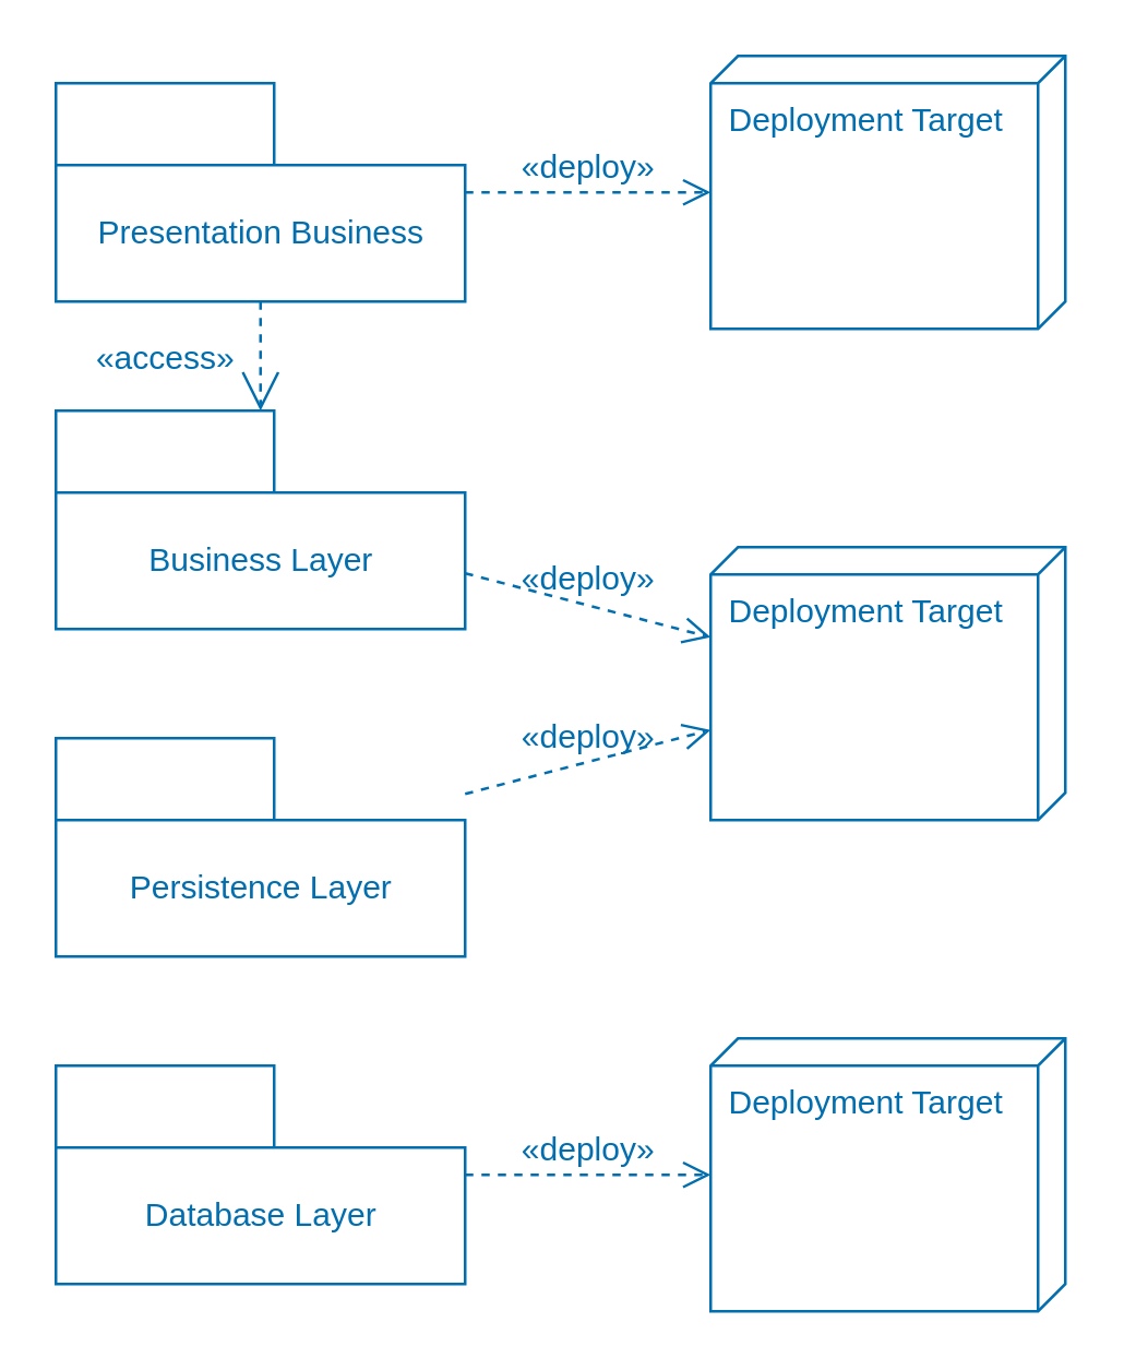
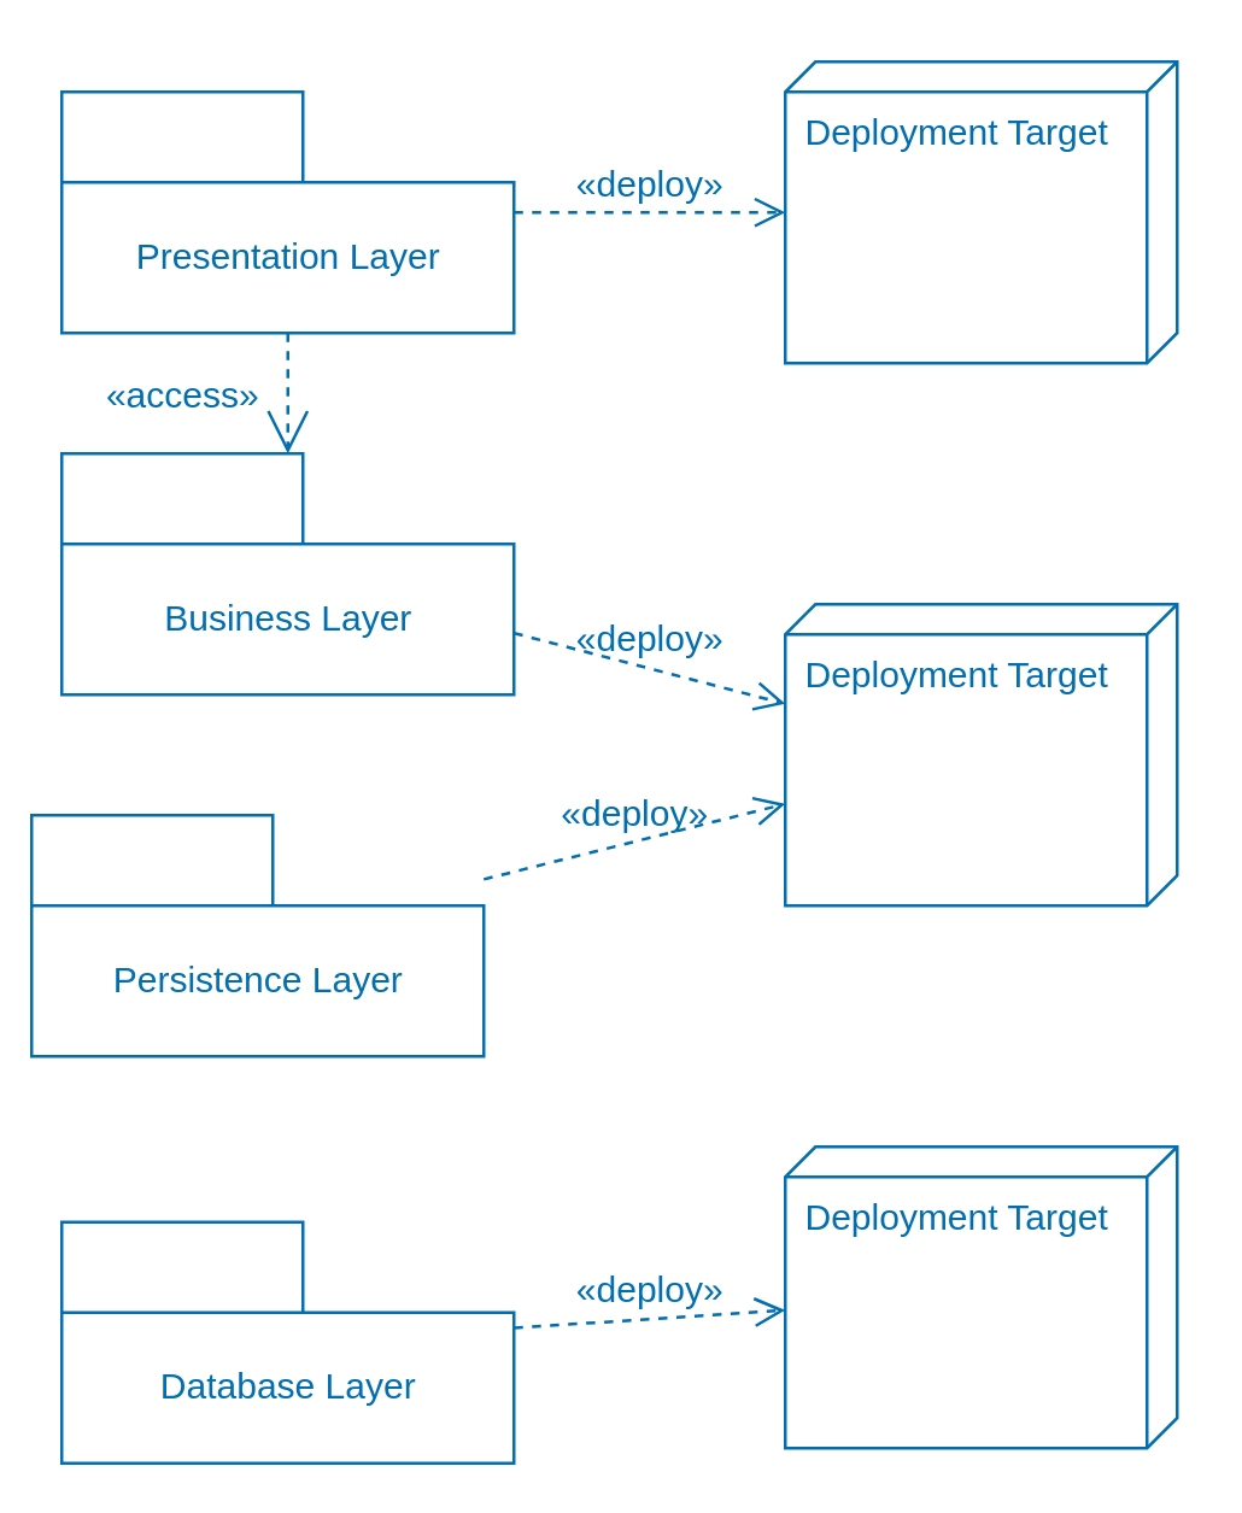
  <mxCell id="0" />
  <mxCell id="1" parent="0" />
- <mxCell id="2" value="Presentation Business" style="shape=folder;fontStyle=0;tabWidth=80;tabHeight=30;tabPosition=left;html=1;boundedLbl=1;fillColor=none;fontColor=#006EAF;strokeColor=#006EAF;" parent="1" vertex="1"><mxGeometry x="20" y="30" width="150" height="80" as="geometry" /></mxCell>
+ <mxCell id="2" value="Presentation Layer" style="shape=folder;fontStyle=0;tabWidth=80;tabHeight=30;tabPosition=left;html=1;boundedLbl=1;fillColor=none;fontColor=#006EAF;strokeColor=#006EAF;" parent="1" vertex="1"><mxGeometry x="20" y="30" width="150" height="80" as="geometry" /></mxCell>
  <mxCell id="3" value="Business Layer" style="shape=folder;fontStyle=0;tabWidth=80;tabHeight=30;tabPosition=left;html=1;boundedLbl=1;fillColor=none;fontColor=#006EAF;strokeColor=#006EAF;" parent="1" vertex="1"><mxGeometry x="20" y="150" width="150" height="80" as="geometry" /></mxCell>
- <mxCell id="4" value="Persistence Layer" style="shape=folder;fontStyle=0;tabWidth=80;tabHeight=30;tabPosition=left;html=1;boundedLbl=1;fillColor=none;fontColor=#006EAF;strokeColor=#006EAF;" parent="1" vertex="1"><mxGeometry x="20" y="270" width="150" height="80" as="geometry" /></mxCell>
- <mxCell id="5" value="Database Layer" style="shape=folder;fontStyle=0;tabWidth=80;tabHeight=30;tabPosition=left;html=1;boundedLbl=1;fillColor=none;fontColor=#006EAF;strokeColor=#006EAF;" parent="1" vertex="1"><mxGeometry x="20" y="390" width="150" height="80" as="geometry" /></mxCell>
+ <mxCell id="4" value="Persistence Layer" style="shape=folder;fontStyle=0;tabWidth=80;tabHeight=30;tabPosition=left;html=1;boundedLbl=1;fillColor=none;fontColor=#006EAF;strokeColor=#006EAF;" parent="1" vertex="1"><mxGeometry x="10" y="270" width="150" height="80" as="geometry" /></mxCell>
+ <mxCell id="5" value="Database Layer" style="shape=folder;fontStyle=0;tabWidth=80;tabHeight=30;tabPosition=left;html=1;boundedLbl=1;fillColor=none;fontColor=#006EAF;strokeColor=#006EAF;" parent="1" vertex="1"><mxGeometry x="20" y="405" width="150" height="80" as="geometry" /></mxCell>
  <mxCell id="6" value="&lt;span style=&quot;font-size: 12px;&quot;&gt;«access»&lt;/span&gt;" style="edgeStyle=none;html=1;endArrow=open;endSize=12;dashed=1;verticalAlign=bottom;fontColor=#006EAF;fillColor=#1ba1e2;strokeColor=#006EAF;labelBackgroundColor=none;" parent="1" edge="1"><mxGeometry x="0.5" y="-35" width="160" relative="1" as="geometry"><mxPoint x="95" y="110" as="sourcePoint" /><mxPoint x="95" y="150" as="targetPoint" /><mxPoint as="offset" /></mxGeometry></mxCell>
  <mxCell id="7" value="Deployment Target" style="verticalAlign=top;align=left;shape=cube;size=10;direction=south;fontStyle=0;html=1;boundedLbl=1;spacingLeft=5;fontColor=#006EAF;fillColor=none;strokeColor=#006EAF;" parent="1" vertex="1"><mxGeometry x="260" y="200" width="130" height="100" as="geometry" /></mxCell>
  <mxCell id="8" value="&lt;span style=&quot;font-size: 12px;&quot;&gt;«deploy»&lt;/span&gt;" style="endArrow=open;startArrow=none;endFill=0;startFill=0;endSize=8;html=1;verticalAlign=bottom;dashed=1;labelBackgroundColor=none;fontColor=#006EAF;fillColor=#1ba1e2;strokeColor=#006EAF;" parent="1" source="2" target="13" edge="1"><mxGeometry width="160" relative="1" as="geometry"><mxPoint x="240" y="280" as="sourcePoint" /><mxPoint x="400" y="280" as="targetPoint" /></mxGeometry></mxCell>
  <mxCell id="9" value="&lt;span style=&quot;font-size: 12px;&quot;&gt;«deploy»&lt;/span&gt;" style="endArrow=open;startArrow=none;endFill=0;startFill=0;endSize=8;html=1;verticalAlign=bottom;dashed=1;labelBackgroundColor=none;fontColor=#006EAF;fillColor=#1ba1e2;strokeColor=#006EAF;" parent="1" source="3" target="7" edge="1"><mxGeometry width="160" relative="1" as="geometry"><mxPoint x="156.111" y="120" as="sourcePoint" /><mxPoint x="271.111" y="210" as="targetPoint" /></mxGeometry></mxCell>
  <mxCell id="10" value="&lt;span style=&quot;font-size: 12px;&quot;&gt;«deploy»&lt;/span&gt;" style="endArrow=open;startArrow=none;endFill=0;startFill=0;endSize=8;html=1;verticalAlign=bottom;dashed=1;labelBackgroundColor=none;fontColor=#006EAF;fillColor=#1ba1e2;strokeColor=#006EAF;" parent="1" source="4" target="7" edge="1"><mxGeometry width="160" relative="1" as="geometry"><mxPoint x="180" y="219.565" as="sourcePoint" /><mxPoint x="270" y="243.043" as="targetPoint" /></mxGeometry></mxCell>
  <mxCell id="11" value="&lt;span style=&quot;font-size: 12px;&quot;&gt;«deploy»&lt;/span&gt;" style="endArrow=open;startArrow=none;endFill=0;startFill=0;endSize=8;html=1;verticalAlign=bottom;dashed=1;labelBackgroundColor=none;fontColor=#006EAF;fillColor=#1ba1e2;strokeColor=#006EAF;" parent="1" source="5" target="12" edge="1"><mxGeometry width="160" relative="1" as="geometry"><mxPoint x="180" y="300.435" as="sourcePoint" /><mxPoint x="270" y="276.957" as="targetPoint" /><mxPoint as="offset" /></mxGeometry></mxCell>
  <mxCell id="12" value="Deployment Target" style="verticalAlign=top;align=left;shape=cube;size=10;direction=south;fontStyle=0;html=1;boundedLbl=1;spacingLeft=5;fontColor=#006EAF;fillColor=none;strokeColor=#006EAF;" parent="1" vertex="1"><mxGeometry x="260" y="380" width="130" height="100" as="geometry" /></mxCell>
  <mxCell id="13" value="Deployment Target" style="verticalAlign=top;align=left;shape=cube;size=10;direction=south;fontStyle=0;html=1;boundedLbl=1;spacingLeft=5;fontColor=#006EAF;fillColor=none;strokeColor=#006EAF;" parent="1" vertex="1"><mxGeometry x="260" y="20" width="130" height="100" as="geometry" /></mxCell>
